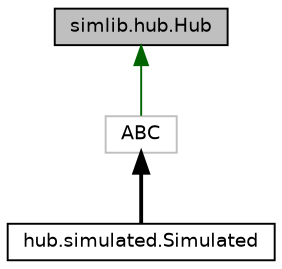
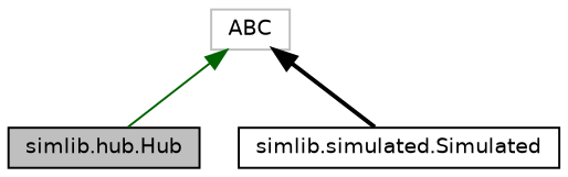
  digraph {
    node [color=black fillcolor=white fontname=Helvetica fontsize=10 shape=record style=filled]
    edge [dir=back fontname=Helvetica fontsize=10 labelfontname=Helvetica labelfontsize=10]
    n1 [fillcolor=grey75 fontcolor=black height=0.2 label="simlib.hub.Hub" width=0.4]
-   n2 [height=0.2 label="hub.simulated.Simulated" width=0.4]
+   n2 [height=0.2 label="simlib.simulated.Simulated" width=0.4]
    n3 [color=grey75 height=0.2 label=ABC width=0.4]
-   n1 -> n3 [color=darkgreen style=solid]
+   n3 -> n1 [color=darkgreen style=solid]
    n3 -> n2 [color=black style=bold]
  }
